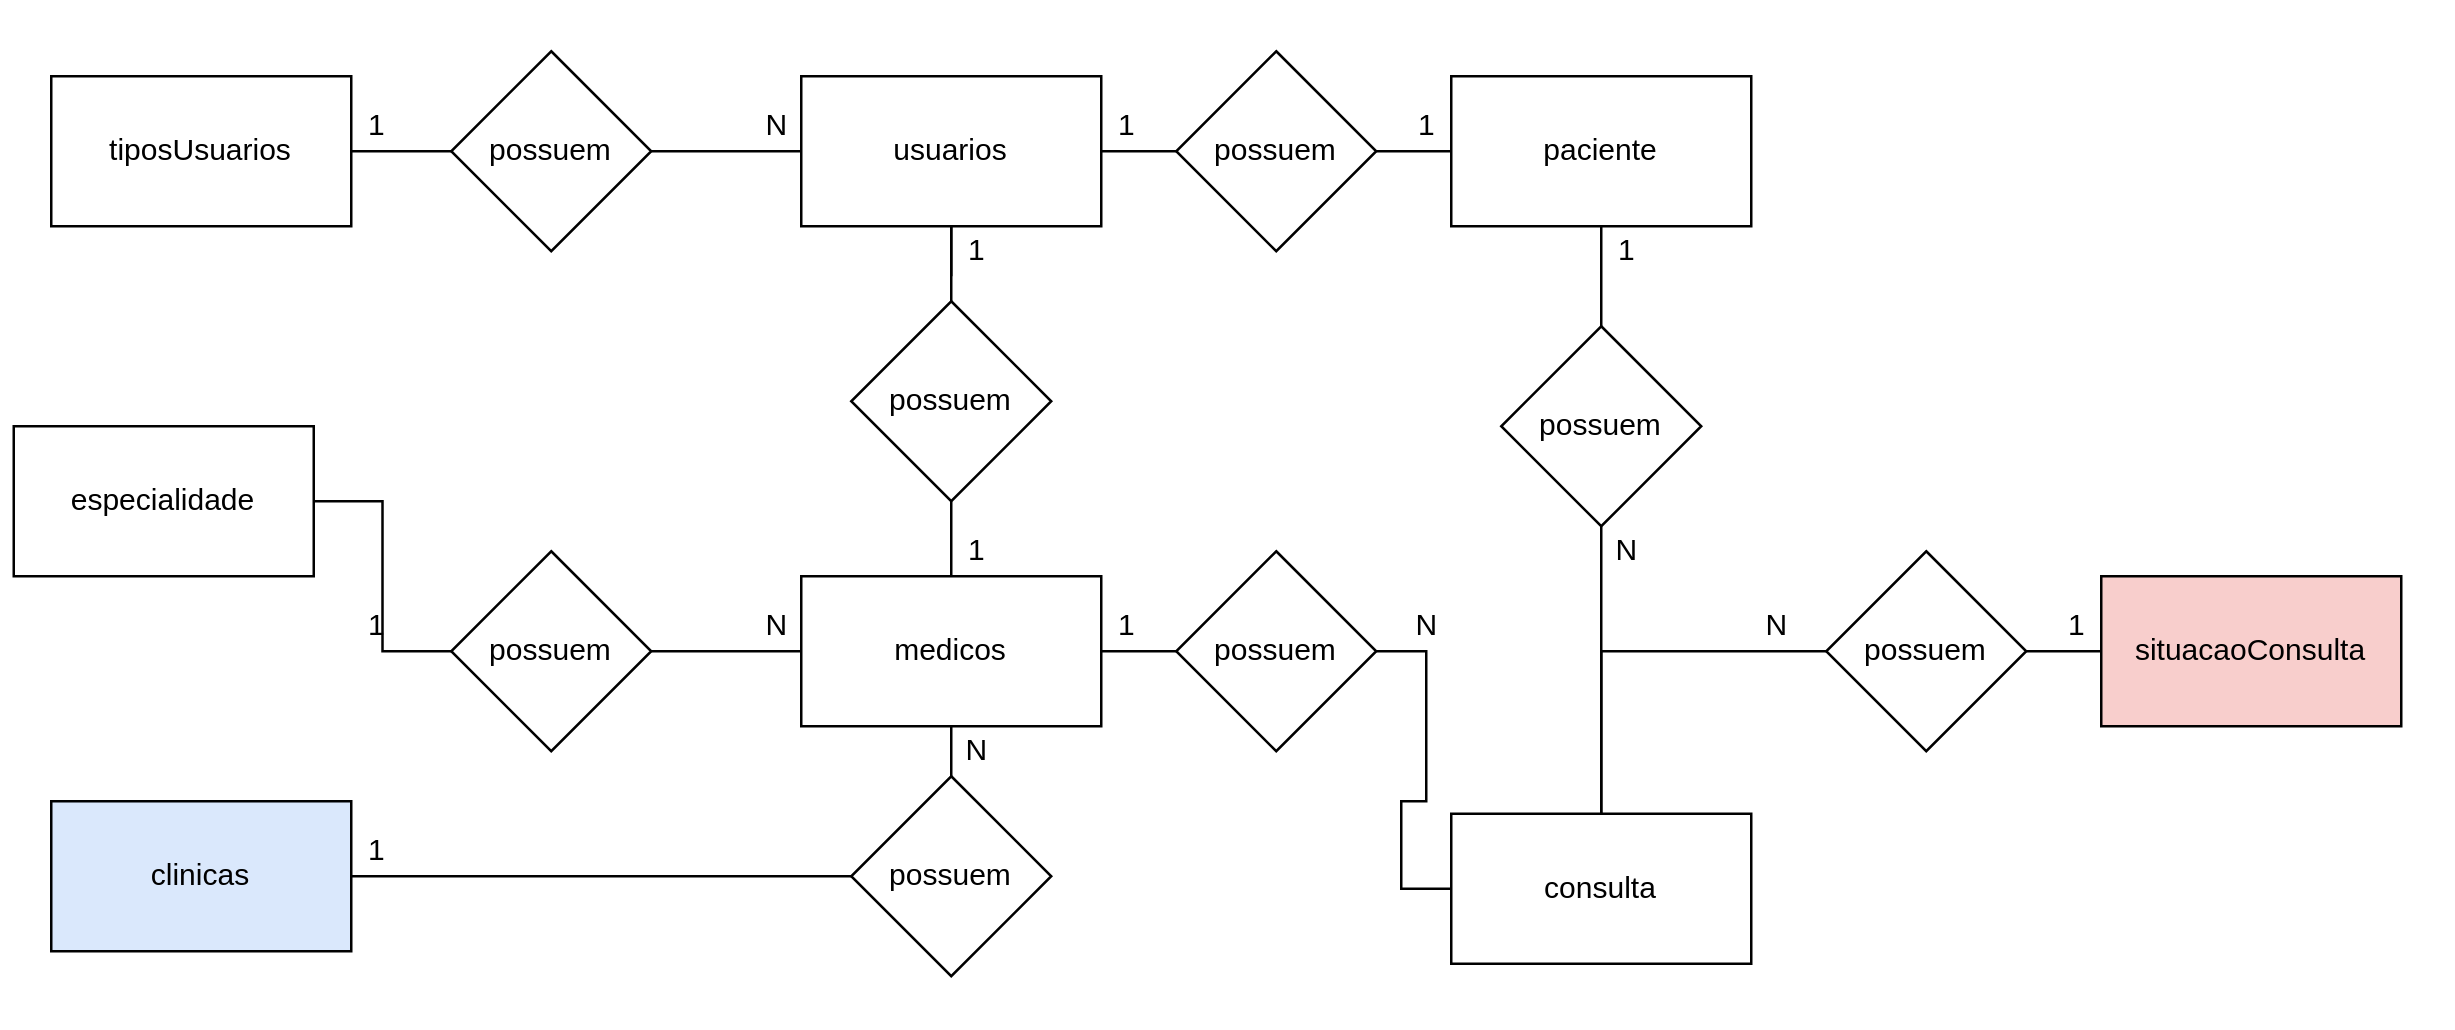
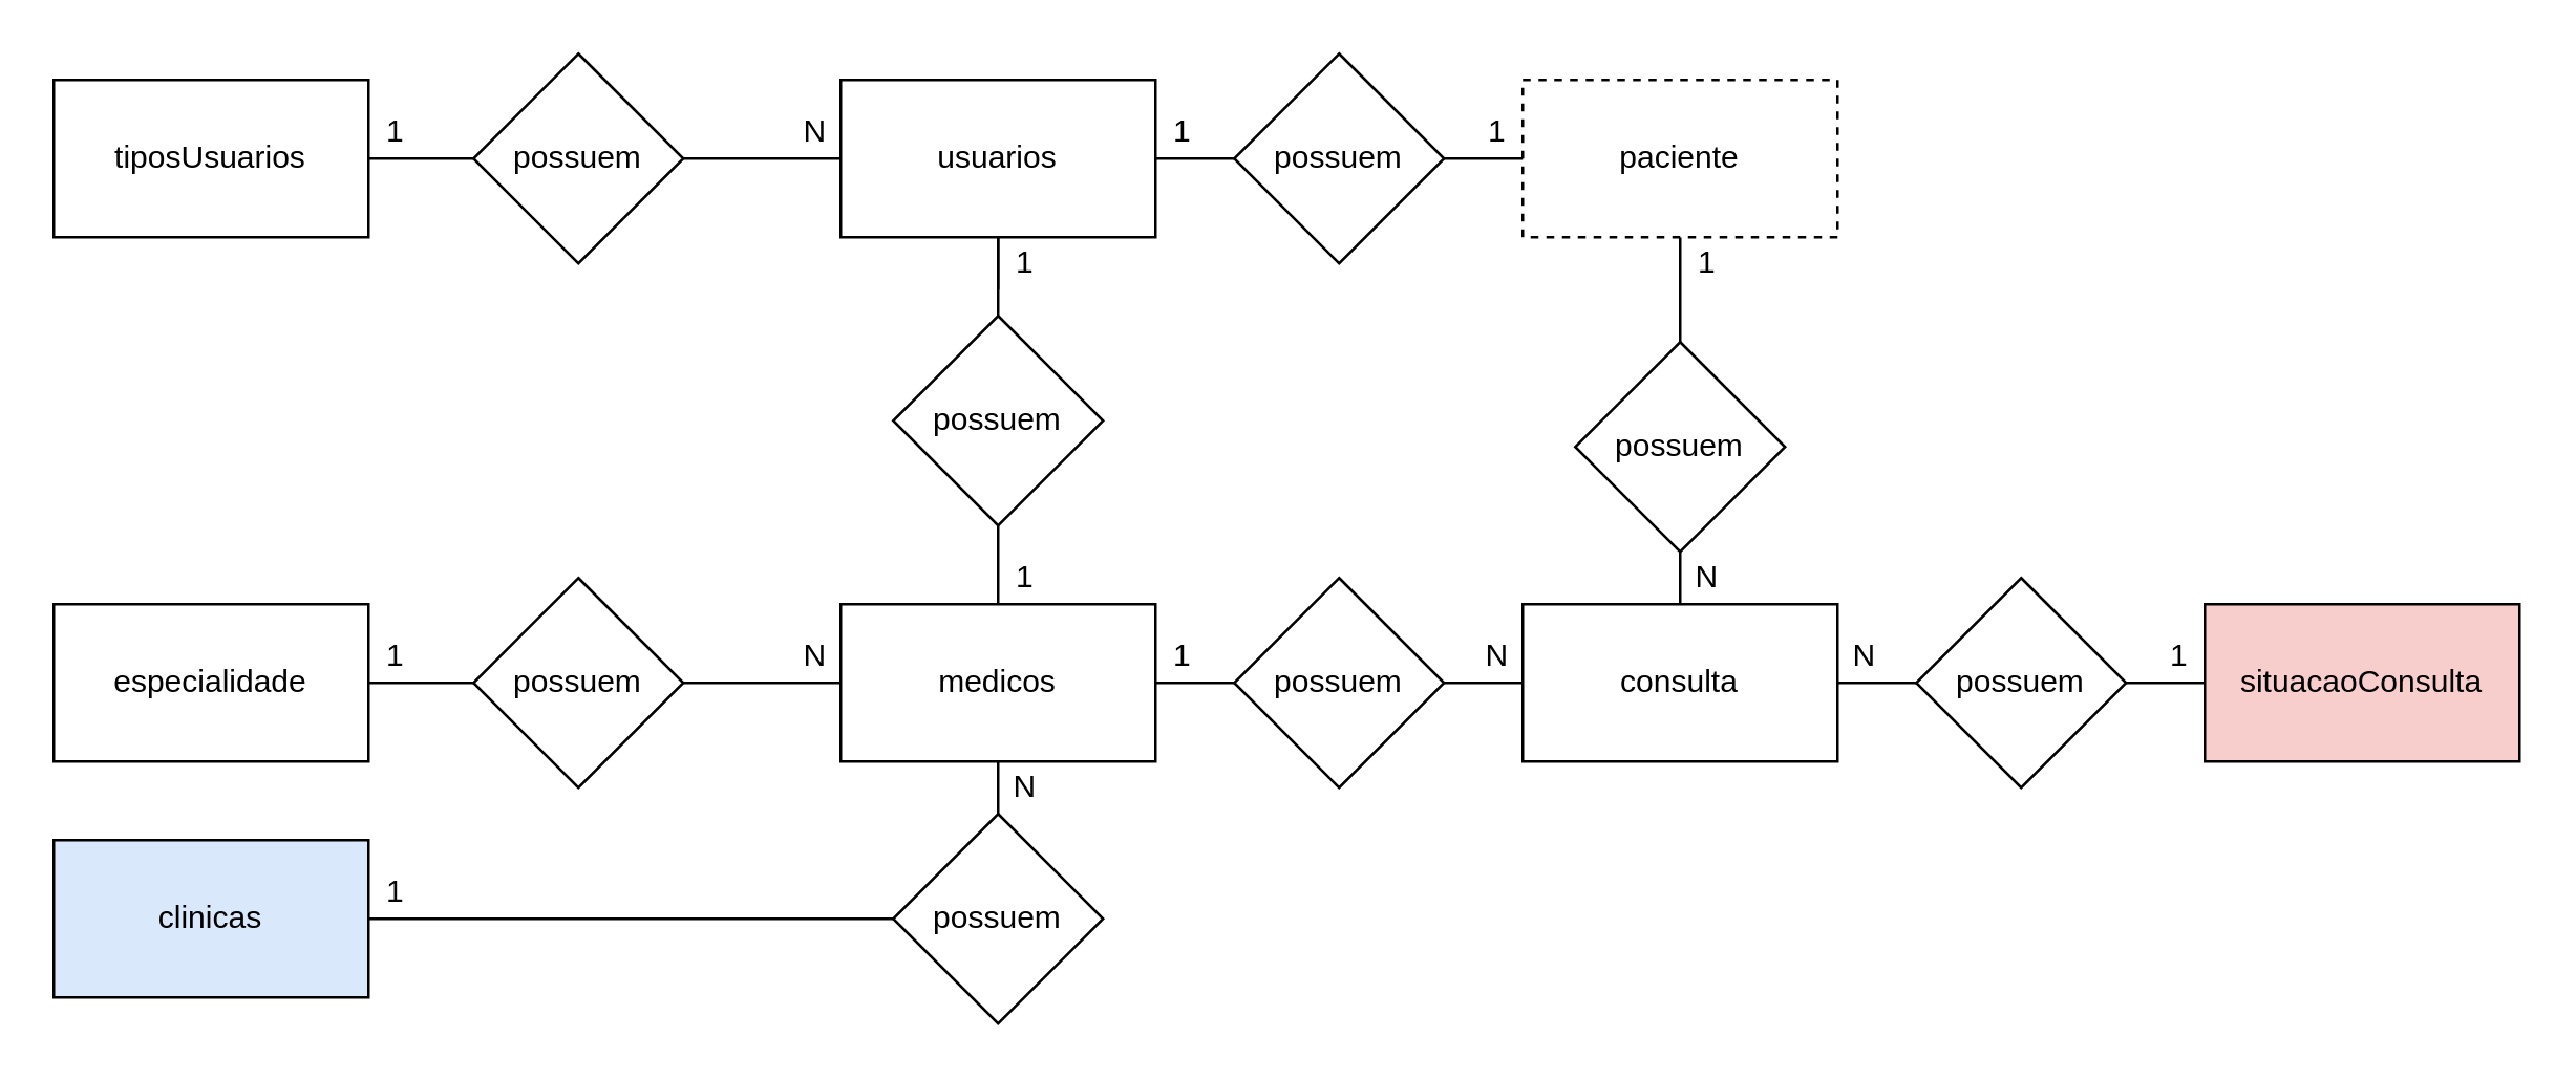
  <mxCell id="0" />
  <mxCell id="1" parent="0" />
  <mxCell id="2" style="edgeStyle=orthogonalEdgeStyle;rounded=0;orthogonalLoop=1;jettySize=auto;html=1;entryX=0;entryY=0.5;entryDx=0;entryDy=0;endArrow=none;endFill=0;" edge="1" parent="1" source="3" target="5"><mxGeometry relative="1" as="geometry" /></mxCell>
  <mxCell id="3" value="tiposUsuarios" style="rounded=0;whiteSpace=wrap;html=1;" vertex="1" parent="1"><mxGeometry x="20" y="30" width="120" height="60" as="geometry" /></mxCell>
  <mxCell id="4" style="edgeStyle=orthogonalEdgeStyle;rounded=0;orthogonalLoop=1;jettySize=auto;html=1;endArrow=none;endFill=0;" edge="1" parent="1" source="5" target="9"><mxGeometry relative="1" as="geometry" /></mxCell>
  <mxCell id="5" value="possuem" style="rhombus;whiteSpace=wrap;html=1;" vertex="1" parent="1"><mxGeometry x="180" y="20" width="80" height="80" as="geometry" /></mxCell>
  <mxCell id="6" style="edgeStyle=orthogonalEdgeStyle;rounded=0;orthogonalLoop=1;jettySize=auto;html=1;entryX=0.5;entryY=0;entryDx=0;entryDy=0;endArrow=none;endFill=0;" edge="1" parent="1" source="9"><mxGeometry relative="1" as="geometry"><mxPoint x="380" y="110" as="targetPoint" /></mxGeometry></mxCell>
  <mxCell id="7" style="edgeStyle=orthogonalEdgeStyle;rounded=0;orthogonalLoop=1;jettySize=auto;html=1;entryX=0.5;entryY=0;entryDx=0;entryDy=0;endArrow=none;endFill=0;" edge="1" parent="1" source="9" target="37"><mxGeometry relative="1" as="geometry"><mxPoint x="380" y="150" as="targetPoint" /></mxGeometry></mxCell>
  <mxCell id="8" style="edgeStyle=orthogonalEdgeStyle;rounded=0;orthogonalLoop=1;jettySize=auto;html=1;entryX=0;entryY=0.5;entryDx=0;entryDy=0;endArrow=none;endFill=0;" edge="1" parent="1" source="9" target="41"><mxGeometry relative="1" as="geometry" /></mxCell>
  <mxCell id="9" value="usuarios" style="rounded=0;whiteSpace=wrap;html=1;" vertex="1" parent="1"><mxGeometry x="320" y="30" width="120" height="60" as="geometry" /></mxCell>
- <mxCell id="10" value="consulta" style="rounded=0;whiteSpace=wrap;html=1;" vertex="1" parent="1"><mxGeometry x="580" y="325" width="120" height="60" as="geometry" /></mxCell>
+ <mxCell id="10" value="consulta" style="rounded=0;whiteSpace=wrap;html=1;" vertex="1" parent="1"><mxGeometry x="580" y="230" width="120" height="60" as="geometry" /></mxCell>
  <mxCell id="11" style="edgeStyle=orthogonalEdgeStyle;rounded=0;orthogonalLoop=1;jettySize=auto;html=1;endArrow=none;endFill=0;" edge="1" parent="1" source="12" target="16"><mxGeometry relative="1" as="geometry" /></mxCell>
- <mxCell id="12" value="especialidade" style="rounded=0;whiteSpace=wrap;html=1;" vertex="1" parent="1"><mxGeometry x="5" y="170" width="120" height="60" as="geometry" /></mxCell>
+ <mxCell id="12" value="especialidade" style="rounded=0;whiteSpace=wrap;html=1;" vertex="1" parent="1"><mxGeometry x="20" y="230" width="120" height="60" as="geometry" /></mxCell>
  <mxCell id="13" style="edgeStyle=orthogonalEdgeStyle;rounded=0;orthogonalLoop=1;jettySize=auto;html=1;endArrow=none;endFill=0;" edge="1" parent="1" source="14" target="22"><mxGeometry relative="1" as="geometry" /></mxCell>
  <mxCell id="14" value="medicos" style="rounded=0;whiteSpace=wrap;html=1;" vertex="1" parent="1"><mxGeometry x="320" y="230" width="120" height="60" as="geometry" /></mxCell>
  <mxCell id="15" style="edgeStyle=orthogonalEdgeStyle;rounded=0;orthogonalLoop=1;jettySize=auto;html=1;endArrow=none;endFill=0;" edge="1" parent="1" source="16" target="14"><mxGeometry relative="1" as="geometry" /></mxCell>
  <mxCell id="16" value="possuem" style="rhombus;whiteSpace=wrap;html=1;" vertex="1" parent="1"><mxGeometry x="180" y="220" width="80" height="80" as="geometry" /></mxCell>
  <mxCell id="17" style="edgeStyle=orthogonalEdgeStyle;rounded=0;orthogonalLoop=1;jettySize=auto;html=1;endArrow=none;endFill=0;" edge="1" parent="1" source="18" target="20"><mxGeometry relative="1" as="geometry" /></mxCell>
  <mxCell id="18" value="clinicas" style="rounded=0;whiteSpace=wrap;html=1;fillColor=#dae8fc;" vertex="1" parent="1"><mxGeometry x="20" y="320" width="120" height="60" as="geometry" /></mxCell>
  <mxCell id="19" style="edgeStyle=orthogonalEdgeStyle;rounded=0;orthogonalLoop=1;jettySize=auto;html=1;endArrow=none;endFill=0;" edge="1" parent="1" source="20" target="14"><mxGeometry relative="1" as="geometry" /></mxCell>
  <mxCell id="20" value="possuem" style="rhombus;whiteSpace=wrap;html=1;" vertex="1" parent="1"><mxGeometry x="340" y="310" width="80" height="80" as="geometry" /></mxCell>
  <mxCell id="21" style="edgeStyle=orthogonalEdgeStyle;rounded=0;orthogonalLoop=1;jettySize=auto;html=1;entryX=0;entryY=0.5;entryDx=0;entryDy=0;endArrow=none;endFill=0;" edge="1" parent="1" source="22" target="10"><mxGeometry relative="1" as="geometry" /></mxCell>
  <mxCell id="22" value="possuem" style="rhombus;whiteSpace=wrap;html=1;" vertex="1" parent="1"><mxGeometry x="470" y="220" width="80" height="80" as="geometry" /></mxCell>
  <mxCell id="23" style="edgeStyle=orthogonalEdgeStyle;rounded=0;orthogonalLoop=1;jettySize=auto;html=1;endArrow=none;endFill=0;" edge="1" parent="1" source="24" target="26"><mxGeometry relative="1" as="geometry" /></mxCell>
  <mxCell id="24" value="situacaoConsulta" style="rounded=0;whiteSpace=wrap;html=1;fillColor=#f8cecc;" vertex="1" parent="1"><mxGeometry x="840" y="230" width="120" height="60" as="geometry" /></mxCell>
  <mxCell id="25" style="edgeStyle=orthogonalEdgeStyle;rounded=0;orthogonalLoop=1;jettySize=auto;html=1;endArrow=none;endFill=0;" edge="1" parent="1" source="26" target="10"><mxGeometry relative="1" as="geometry" /></mxCell>
  <mxCell id="26" value="possuem" style="rhombus;whiteSpace=wrap;html=1;" vertex="1" parent="1"><mxGeometry x="730" y="220" width="80" height="80" as="geometry" /></mxCell>
  <mxCell id="27" value="1" style="text;html=1;align=center;verticalAlign=middle;resizable=0;points=[];autosize=1;" vertex="1" parent="1"><mxGeometry x="140" y="40" width="20" height="20" as="geometry" /></mxCell>
  <mxCell id="28" value="N" style="text;html=1;align=center;verticalAlign=middle;resizable=0;points=[];autosize=1;" vertex="1" parent="1"><mxGeometry x="300" y="40" width="20" height="20" as="geometry" /></mxCell>
  <mxCell id="29" value="1" style="text;html=1;align=center;verticalAlign=middle;resizable=0;points=[];autosize=1;" vertex="1" parent="1"><mxGeometry x="140" y="240" width="20" height="20" as="geometry" /></mxCell>
  <mxCell id="30" value="N" style="text;html=1;align=center;verticalAlign=middle;resizable=0;points=[];autosize=1;" vertex="1" parent="1"><mxGeometry x="380" y="290" width="20" height="20" as="geometry" /></mxCell>
  <mxCell id="31" value="1" style="text;html=1;align=center;verticalAlign=middle;resizable=0;points=[];autosize=1;" vertex="1" parent="1"><mxGeometry x="140" y="330" width="20" height="20" as="geometry" /></mxCell>
  <mxCell id="32" value="N" style="text;html=1;align=center;verticalAlign=middle;resizable=0;points=[];autosize=1;" vertex="1" parent="1"><mxGeometry x="300" y="240" width="20" height="20" as="geometry" /></mxCell>
  <mxCell id="33" value="1" style="text;html=1;align=center;verticalAlign=middle;resizable=0;points=[];autosize=1;" vertex="1" parent="1"><mxGeometry x="440" y="240" width="20" height="20" as="geometry" /></mxCell>
  <mxCell id="34" value="1" style="text;html=1;align=center;verticalAlign=middle;resizable=0;points=[];autosize=1;" vertex="1" parent="1"><mxGeometry x="820" y="240" width="20" height="20" as="geometry" /></mxCell>
  <mxCell id="35" value="N" style="text;html=1;align=center;verticalAlign=middle;resizable=0;points=[];autosize=1;" vertex="1" parent="1"><mxGeometry x="700" y="240" width="20" height="20" as="geometry" /></mxCell>
  <mxCell id="36" style="edgeStyle=orthogonalEdgeStyle;rounded=0;orthogonalLoop=1;jettySize=auto;html=1;entryX=0.5;entryY=0;entryDx=0;entryDy=0;endArrow=none;endFill=0;" edge="1" parent="1" source="37" target="14"><mxGeometry relative="1" as="geometry" /></mxCell>
  <mxCell id="37" value="possuem" style="rhombus;whiteSpace=wrap;html=1;" vertex="1" parent="1"><mxGeometry x="340" y="120" width="80" height="80" as="geometry" /></mxCell>
  <mxCell id="38" style="edgeStyle=orthogonalEdgeStyle;rounded=0;orthogonalLoop=1;jettySize=auto;html=1;entryX=0.5;entryY=0;entryDx=0;entryDy=0;endArrow=none;endFill=0;" edge="1" parent="1" source="39" target="43"><mxGeometry relative="1" as="geometry" /></mxCell>
- <mxCell id="39" value="paciente" style="rounded=0;whiteSpace=wrap;html=1;" vertex="1" parent="1"><mxGeometry x="580" y="30" width="120" height="60" as="geometry" /></mxCell>
+ <mxCell id="39" value="paciente" style="rounded=0;whiteSpace=wrap;html=1;dashed=1;" vertex="1" parent="1"><mxGeometry x="580" y="30" width="120" height="60" as="geometry" /></mxCell>
  <mxCell id="40" style="edgeStyle=orthogonalEdgeStyle;rounded=0;orthogonalLoop=1;jettySize=auto;html=1;entryX=0;entryY=0.5;entryDx=0;entryDy=0;endArrow=none;endFill=0;" edge="1" parent="1" source="41" target="39"><mxGeometry relative="1" as="geometry" /></mxCell>
  <mxCell id="41" value="possuem" style="rhombus;whiteSpace=wrap;html=1;" vertex="1" parent="1"><mxGeometry x="470" y="20" width="80" height="80" as="geometry" /></mxCell>
  <mxCell id="42" style="edgeStyle=orthogonalEdgeStyle;rounded=0;orthogonalLoop=1;jettySize=auto;html=1;entryX=0.5;entryY=0;entryDx=0;entryDy=0;endArrow=none;endFill=0;" edge="1" parent="1" source="43" target="10"><mxGeometry relative="1" as="geometry" /></mxCell>
  <mxCell id="43" value="possuem" style="rhombus;whiteSpace=wrap;html=1;" vertex="1" parent="1"><mxGeometry x="600" y="130" width="80" height="80" as="geometry" /></mxCell>
  <mxCell id="44" value="1" style="text;html=1;align=center;verticalAlign=middle;resizable=0;points=[];autosize=1;" vertex="1" parent="1"><mxGeometry x="380" y="90" width="20" height="20" as="geometry" /></mxCell>
  <mxCell id="45" value="1" style="text;html=1;align=center;verticalAlign=middle;resizable=0;points=[];autosize=1;" vertex="1" parent="1"><mxGeometry x="380" y="210" width="20" height="20" as="geometry" /></mxCell>
  <mxCell id="46" value="N" style="text;html=1;align=center;verticalAlign=middle;resizable=0;points=[];autosize=1;" vertex="1" parent="1"><mxGeometry x="560" y="240" width="20" height="20" as="geometry" /></mxCell>
  <mxCell id="47" value="1" style="text;html=1;align=center;verticalAlign=middle;resizable=0;points=[];autosize=1;" vertex="1" parent="1"><mxGeometry x="440" y="40" width="20" height="20" as="geometry" /></mxCell>
  <mxCell id="48" value="1" style="text;html=1;align=center;verticalAlign=middle;resizable=0;points=[];autosize=1;" vertex="1" parent="1"><mxGeometry x="560" y="40" width="20" height="20" as="geometry" /></mxCell>
  <mxCell id="49" value="1" style="text;html=1;align=center;verticalAlign=middle;resizable=0;points=[];autosize=1;" vertex="1" parent="1"><mxGeometry x="640" y="90" width="20" height="20" as="geometry" /></mxCell>
  <mxCell id="50" value="N" style="text;html=1;align=center;verticalAlign=middle;resizable=0;points=[];autosize=1;" vertex="1" parent="1"><mxGeometry x="640" y="210" width="20" height="20" as="geometry" /></mxCell>
